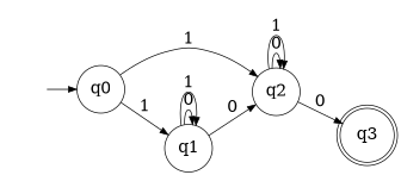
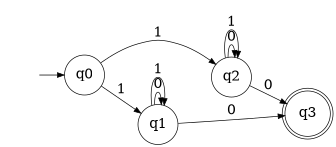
  digraph {
    rankdir=LR
    node [fontsize=20 shape=circle]
    edge [fontsize="20pt"]
    "" [shape=plaintext]
    n2 [label=q0]
    n3 [label=q2]
    n4 [label=q1]
    n5 [label=q3 shape=doublecircle]
    "" -> n2
    n2 -> n3 [label=1]
    n2 -> n4 [label=1]
    n3 -> n3 [label=0]
    n3 -> n3 [label=1]
    n3 -> n5 [label=0]
    n4 -> n4 [label=0]
    n4 -> n4 [label=1]
-   n4 -> n3 [label=0]
+   n4 -> n5 [label=0]
  }
